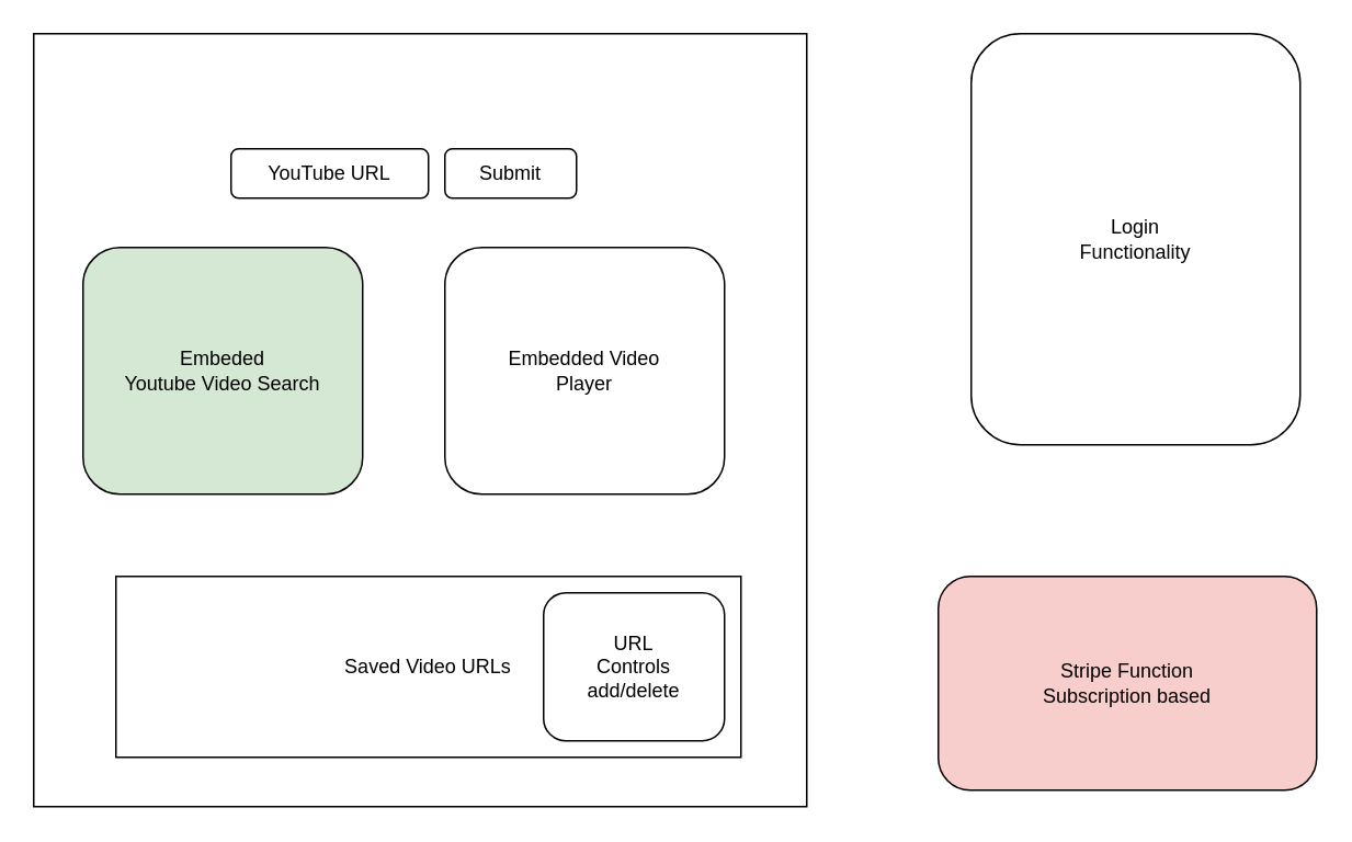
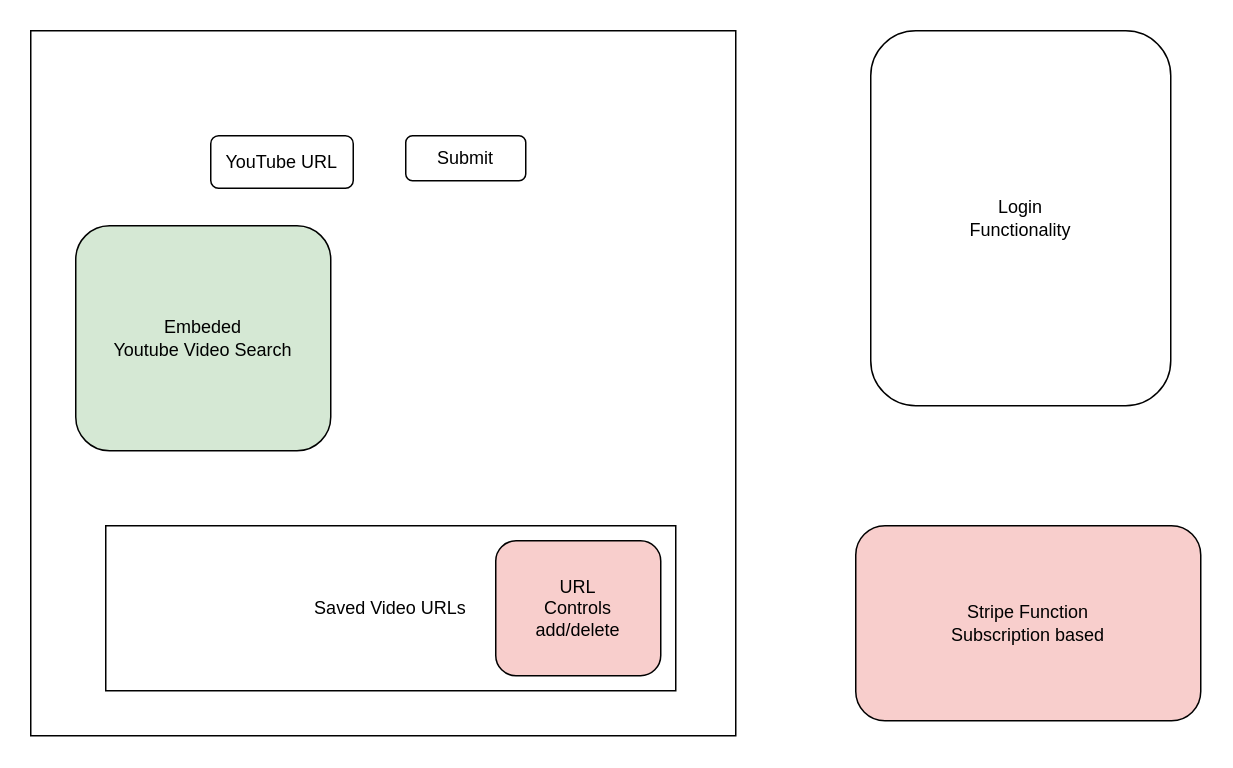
  <mxCell id="0" />
  <mxCell id="1" parent="0" />
  <mxCell id="2" value="" style="whiteSpace=wrap;html=1;aspect=fixed;" vertex="1" parent="1"><mxGeometry x="20" y="20" width="470" height="470" as="geometry" /></mxCell>
- <mxCell id="3" value="YouTube URL" style="rounded=1;whiteSpace=wrap;html=1;" vertex="1" parent="1"><mxGeometry x="140" y="90" width="120" height="30" as="geometry" /></mxCell>
+ <mxCell id="3" value="YouTube URL" style="rounded=1;whiteSpace=wrap;html=1;" vertex="1" parent="1"><mxGeometry x="140" y="90" width="95" height="35" as="geometry" /></mxCell>
  <mxCell id="4" value="Submit" style="rounded=1;whiteSpace=wrap;html=1;" vertex="1" parent="1"><mxGeometry x="270" y="90" width="80" height="30" as="geometry" /></mxCell>
  <mxCell id="5" value="Embeded &lt;br&gt;Youtube Video Search" style="rounded=1;whiteSpace=wrap;html=1;fillColor=#d5e8d4;" vertex="1" parent="1"><mxGeometry x="50" y="150" width="170" height="150" as="geometry" /></mxCell>
  <mxCell id="6" value="Saved Video URLs" style="rounded=0;whiteSpace=wrap;html=1;" vertex="1" parent="1"><mxGeometry x="70" y="350" width="380" height="110" as="geometry" /></mxCell>
- <mxCell id="7" value="URL&lt;br&gt;Controls&lt;br&gt;add/delete" style="rounded=1;whiteSpace=wrap;html=1;" vertex="1" parent="1"><mxGeometry x="330" y="360" width="110" height="90" as="geometry" /></mxCell>
- <mxCell id="8" value="Login &lt;br&gt;Functionality" style="rounded=1;whiteSpace=wrap;html=1;" vertex="1" parent="1"><mxGeometry x="590" y="20" width="200" height="250" as="geometry" /></mxCell>
+ <mxCell id="7" value="URL&lt;br&gt;Controls&lt;br&gt;add/delete" style="rounded=1;whiteSpace=wrap;html=1;fillColor=#f8cecc;" vertex="1" parent="1"><mxGeometry x="330" y="360" width="110" height="90" as="geometry" /></mxCell>
+ <mxCell id="8" value="Login &lt;br&gt;Functionality" style="rounded=1;whiteSpace=wrap;html=1;" vertex="1" parent="1"><mxGeometry x="580" y="20" width="200" height="250" as="geometry" /></mxCell>
  <mxCell id="9" value="Stripe Function&lt;br&gt;Subscription based" style="rounded=1;whiteSpace=wrap;html=1;fillColor=#f8cecc;" vertex="1" parent="1"><mxGeometry x="570" y="350" width="230" height="130" as="geometry" /></mxCell>
- <mxCell id="10" value="Embedded Video&lt;br&gt;Player" style="rounded=1;whiteSpace=wrap;html=1;" vertex="1" parent="1"><mxGeometry x="270" y="150" width="170" height="150" as="geometry" /></mxCell>
